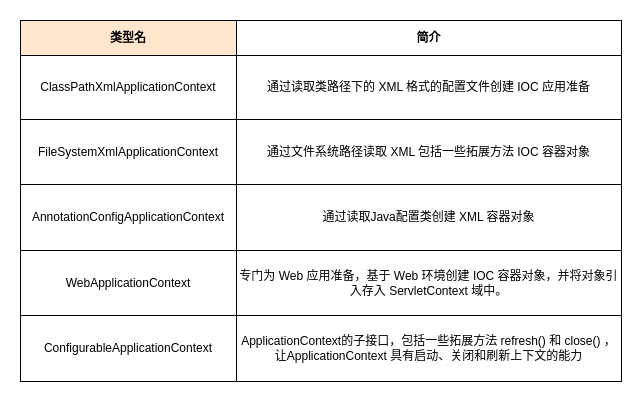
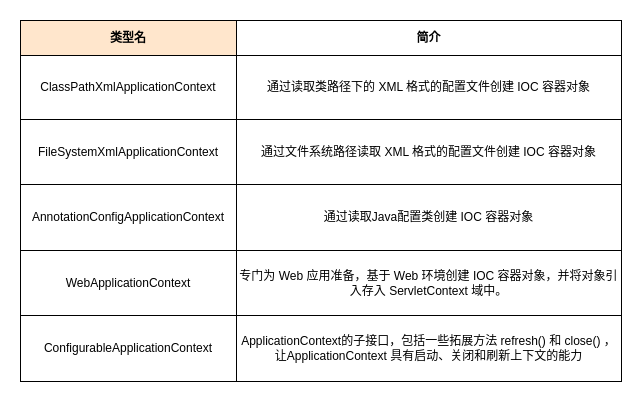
  <mxCell id="0" />
  <mxCell id="1" parent="0" />
  <mxCell id="2" value="" style="childLayout=tableLayout;recursiveResize=0;shadow=0;fillColor=none;" vertex="1" parent="1"><mxGeometry x="20" y="20" width="601" height="361" as="geometry" /></mxCell>
  <mxCell id="3" value="" style="shape=tableRow;horizontal=0;startSize=0;swimlaneHead=0;swimlaneBody=0;top=0;left=0;bottom=0;right=0;dropTarget=0;collapsible=0;recursiveResize=0;expand=0;fontStyle=0;fillColor=none;strokeColor=inherit;" vertex="1" parent="2"><mxGeometry width="601" height="35" as="geometry" /></mxCell>
  <mxCell id="4" value="类型名" style="connectable=0;recursiveResize=0;strokeColor=inherit;fillColor=#ffe6cc;align=center;whiteSpace=wrap;html=1;fontStyle=1;" vertex="1" parent="3"><mxGeometry width="216" height="35" as="geometry"><mxRectangle width="216" height="35" as="alternateBounds" /></mxGeometry></mxCell>
  <mxCell id="5" value="简介" style="connectable=0;recursiveResize=0;strokeColor=inherit;fillColor=#ffffff;align=center;whiteSpace=wrap;html=1;fontStyle=1;" vertex="1" parent="3"><mxGeometry x="216" width="385" height="35" as="geometry"><mxRectangle width="385" height="35" as="alternateBounds" /></mxGeometry></mxCell>
  <mxCell id="6" style="shape=tableRow;horizontal=0;startSize=0;swimlaneHead=0;swimlaneBody=0;top=0;left=0;bottom=0;right=0;dropTarget=0;collapsible=0;recursiveResize=0;expand=0;fontStyle=0;fillColor=none;strokeColor=inherit;" vertex="1" parent="2"><mxGeometry y="35" width="601" height="64" as="geometry" /></mxCell>
  <mxCell id="7" value="ClassPathXmlApplicationContext" style="connectable=0;recursiveResize=0;strokeColor=inherit;fillColor=none;align=center;whiteSpace=wrap;html=1;" vertex="1" parent="6"><mxGeometry width="216" height="64" as="geometry"><mxRectangle width="216" height="64" as="alternateBounds" /></mxGeometry></mxCell>
- <mxCell id="8" value="通过读取类路径下的 XML 格式的配置文件创建 IOC 应用准备" style="connectable=0;recursiveResize=0;strokeColor=inherit;fillColor=none;align=center;whiteSpace=wrap;html=1;" vertex="1" parent="6"><mxGeometry x="216" width="385" height="64" as="geometry"><mxRectangle width="385" height="64" as="alternateBounds" /></mxGeometry></mxCell>
+ <mxCell id="8" value="通过读取类路径下的 XML 格式的配置文件创建 IOC 容器对象" style="connectable=0;recursiveResize=0;strokeColor=inherit;fillColor=none;align=center;whiteSpace=wrap;html=1;" vertex="1" parent="6"><mxGeometry x="216" width="385" height="64" as="geometry"><mxRectangle width="385" height="64" as="alternateBounds" /></mxGeometry></mxCell>
  <mxCell id="9" style="shape=tableRow;horizontal=0;startSize=0;swimlaneHead=0;swimlaneBody=0;top=0;left=0;bottom=0;right=0;dropTarget=0;collapsible=0;recursiveResize=0;expand=0;fontStyle=0;fillColor=none;strokeColor=inherit;" vertex="1" parent="2"><mxGeometry y="99" width="601" height="65" as="geometry" /></mxCell>
  <mxCell id="10" value="FileSystemXmlApplicationContext" style="connectable=0;recursiveResize=0;strokeColor=inherit;fillColor=none;align=center;whiteSpace=wrap;html=1;" vertex="1" parent="9"><mxGeometry width="216" height="65" as="geometry"><mxRectangle width="216" height="65" as="alternateBounds" /></mxGeometry></mxCell>
- <mxCell id="11" value="通过文件系统路径读取 XML 包括一些拓展方法 IOC 容器对象" style="connectable=0;recursiveResize=0;strokeColor=inherit;fillColor=none;align=center;whiteSpace=wrap;html=1;" vertex="1" parent="9"><mxGeometry x="216" width="385" height="65" as="geometry"><mxRectangle width="385" height="65" as="alternateBounds" /></mxGeometry></mxCell>
+ <mxCell id="11" value="通过文件系统路径读取 XML 格式的配置文件创建 IOC 容器对象" style="connectable=0;recursiveResize=0;strokeColor=inherit;fillColor=none;align=center;whiteSpace=wrap;html=1;" vertex="1" parent="9"><mxGeometry x="216" width="385" height="65" as="geometry"><mxRectangle width="385" height="65" as="alternateBounds" /></mxGeometry></mxCell>
  <mxCell id="12" style="shape=tableRow;horizontal=0;startSize=0;swimlaneHead=0;swimlaneBody=0;top=0;left=0;bottom=0;right=0;dropTarget=0;collapsible=0;recursiveResize=0;expand=0;fontStyle=0;fillColor=none;strokeColor=inherit;" vertex="1" parent="2"><mxGeometry y="164" width="601" height="66" as="geometry" /></mxCell>
  <mxCell id="13" value="AnnotationConfigApplicationContext" style="connectable=0;recursiveResize=0;strokeColor=inherit;fillColor=none;align=center;whiteSpace=wrap;html=1;" vertex="1" parent="12"><mxGeometry width="216" height="66" as="geometry"><mxRectangle width="216" height="66" as="alternateBounds" /></mxGeometry></mxCell>
- <mxCell id="14" value="通过读取Java配置类创建 XML 容器对象" style="connectable=0;recursiveResize=0;strokeColor=inherit;fillColor=none;align=center;whiteSpace=wrap;html=1;" vertex="1" parent="12"><mxGeometry x="216" width="385" height="66" as="geometry"><mxRectangle width="385" height="66" as="alternateBounds" /></mxGeometry></mxCell>
+ <mxCell id="14" value="通过读取Java配置类创建 IOC 容器对象" style="connectable=0;recursiveResize=0;strokeColor=inherit;fillColor=none;align=center;whiteSpace=wrap;html=1;" vertex="1" parent="12"><mxGeometry x="216" width="385" height="66" as="geometry"><mxRectangle width="385" height="66" as="alternateBounds" /></mxGeometry></mxCell>
  <mxCell id="15" style="shape=tableRow;horizontal=0;startSize=0;swimlaneHead=0;swimlaneBody=0;top=0;left=0;bottom=0;right=0;dropTarget=0;collapsible=0;recursiveResize=0;expand=0;fontStyle=0;fillColor=none;strokeColor=inherit;" vertex="1" parent="2"><mxGeometry y="230" width="601" height="65" as="geometry" /></mxCell>
  <mxCell id="16" value="WebApplicationContext" style="connectable=0;recursiveResize=0;strokeColor=inherit;fillColor=none;align=center;whiteSpace=wrap;html=1;" vertex="1" parent="15"><mxGeometry width="216" height="65" as="geometry"><mxRectangle width="216" height="65" as="alternateBounds" /></mxGeometry></mxCell>
  <mxCell id="17" value="专门为 Web 应用准备，基于 Web 环境创建 IOC 容器对象，并将对象引入存入 ServletContext 域中。" style="connectable=0;recursiveResize=0;strokeColor=inherit;fillColor=none;align=center;whiteSpace=wrap;html=1;" vertex="1" parent="15"><mxGeometry x="216" width="385" height="65" as="geometry"><mxRectangle width="385" height="65" as="alternateBounds" /></mxGeometry></mxCell>
  <mxCell id="18" style="shape=tableRow;horizontal=0;startSize=0;swimlaneHead=0;swimlaneBody=0;top=0;left=0;bottom=0;right=0;dropTarget=0;collapsible=0;recursiveResize=0;expand=0;fontStyle=0;fillColor=none;strokeColor=inherit;" vertex="1" parent="2"><mxGeometry y="295" width="601" height="66" as="geometry" /></mxCell>
  <mxCell id="19" value="ConfigurableApplicationContext" style="connectable=0;recursiveResize=0;strokeColor=inherit;fillColor=none;align=center;whiteSpace=wrap;html=1;" vertex="1" parent="18"><mxGeometry width="216" height="66" as="geometry"><mxRectangle width="216" height="66" as="alternateBounds" /></mxGeometry></mxCell>
  <mxCell id="20" value="ApplicationContext的子接口，包括一些拓展方法 refresh() 和 close() ，&lt;br&gt;让ApplicationContext 具有启动、关闭和刷新上下文的能力" style="connectable=0;recursiveResize=0;strokeColor=inherit;fillColor=none;align=center;whiteSpace=wrap;html=1;" vertex="1" parent="18"><mxGeometry x="216" width="385" height="66" as="geometry"><mxRectangle width="385" height="66" as="alternateBounds" /></mxGeometry></mxCell>
